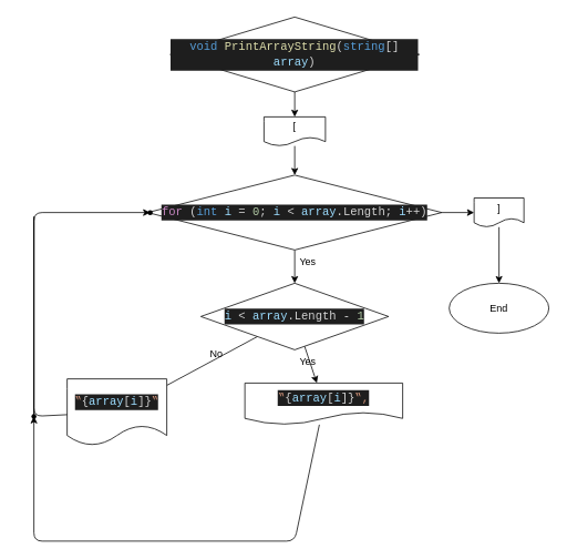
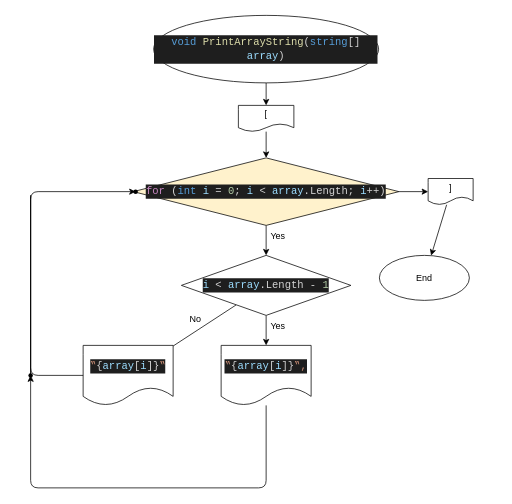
  <mxCell id="0" />
  <mxCell id="1" parent="0" />
  <mxCell id="2" value="" style="edgeStyle=none;html=1;" edge="1" parent="1" source="3" target="5"><mxGeometry relative="1" as="geometry" /></mxCell>
- <mxCell id="3" value="&lt;div style=&quot;color: rgb(212 , 212 , 212) ; background-color: rgb(30 , 30 , 30) ; font-family: &amp;#34;consolas&amp;#34; , &amp;#34;courier new&amp;#34; , monospace ; font-size: 14px ; line-height: 19px&quot;&gt;&lt;span style=&quot;color: #569cd6&quot;&gt;void&lt;/span&gt; &lt;span style=&quot;color: #dcdcaa&quot;&gt;PrintArrayString&lt;/span&gt;(&lt;span style=&quot;color: #569cd6&quot;&gt;string&lt;/span&gt;[] &lt;span style=&quot;color: #9cdcfe&quot;&gt;array&lt;/span&gt;)&lt;/div&gt;" style="rhombus;whiteSpace=wrap;html=1;" vertex="1" parent="1"><mxGeometry x="204" y="20" width="300" height="90" as="geometry" /></mxCell>
+ <mxCell id="3" value="&lt;div style=&quot;color: rgb(212 , 212 , 212) ; background-color: rgb(30 , 30 , 30) ; font-family: &amp;#34;consolas&amp;#34; , &amp;#34;courier new&amp;#34; , monospace ; font-size: 14px ; line-height: 19px&quot;&gt;&lt;span style=&quot;color: #569cd6&quot;&gt;void&lt;/span&gt; &lt;span style=&quot;color: #dcdcaa&quot;&gt;PrintArrayString&lt;/span&gt;(&lt;span style=&quot;color: #569cd6&quot;&gt;string&lt;/span&gt;[] &lt;span style=&quot;color: #9cdcfe&quot;&gt;array&lt;/span&gt;)&lt;/div&gt;" style="ellipse;whiteSpace=wrap;html=1;" vertex="1" parent="1"><mxGeometry x="204" y="20" width="300" height="90" as="geometry" /></mxCell>
  <mxCell id="4" value="" style="edgeStyle=none;html=1;" edge="1" parent="1" source="5" target="8"><mxGeometry relative="1" as="geometry" /></mxCell>
  <mxCell id="5" value="[" style="shape=document;whiteSpace=wrap;html=1;boundedLbl=1;" vertex="1" parent="1"><mxGeometry x="317" y="140" width="74" height="35" as="geometry" /></mxCell>
  <mxCell id="6" value="" style="edgeStyle=none;html=1;" edge="1" parent="1" source="8" target="11"><mxGeometry relative="1" as="geometry" /></mxCell>
  <mxCell id="7" value="" style="edgeStyle=none;html=1;" edge="1" parent="1" source="8" target="23"><mxGeometry relative="1" as="geometry" /></mxCell>
- <mxCell id="8" value="&lt;div style=&quot;color: rgb(212 , 212 , 212) ; background-color: rgb(30 , 30 , 30) ; font-family: &amp;#34;consolas&amp;#34; , &amp;#34;courier new&amp;#34; , monospace ; font-size: 14px ; line-height: 19px&quot;&gt;&lt;span style=&quot;color: #c586c0&quot;&gt;for&lt;/span&gt; (&lt;span style=&quot;color: #569cd6&quot;&gt;int&lt;/span&gt; &lt;span style=&quot;color: #9cdcfe&quot;&gt;i&lt;/span&gt; = &lt;span style=&quot;color: #b5cea8&quot;&gt;0&lt;/span&gt;; &lt;span style=&quot;color: #9cdcfe&quot;&gt;i&lt;/span&gt; &amp;lt; &lt;span style=&quot;color: #9cdcfe&quot;&gt;array&lt;/span&gt;.Length; &lt;span style=&quot;color: #9cdcfe&quot;&gt;i&lt;/span&gt;++)&lt;/div&gt;" style="rhombus;whiteSpace=wrap;html=1;" vertex="1" parent="1"><mxGeometry x="177" y="210" width="354" height="90" as="geometry" /></mxCell>
+ <mxCell id="8" value="&lt;div style=&quot;color: rgb(212 , 212 , 212) ; background-color: rgb(30 , 30 , 30) ; font-family: &amp;#34;consolas&amp;#34; , &amp;#34;courier new&amp;#34; , monospace ; font-size: 14px ; line-height: 19px&quot;&gt;&lt;span style=&quot;color: #c586c0&quot;&gt;for&lt;/span&gt; (&lt;span style=&quot;color: #569cd6&quot;&gt;int&lt;/span&gt; &lt;span style=&quot;color: #9cdcfe&quot;&gt;i&lt;/span&gt; = &lt;span style=&quot;color: #b5cea8&quot;&gt;0&lt;/span&gt;; &lt;span style=&quot;color: #9cdcfe&quot;&gt;i&lt;/span&gt; &amp;lt; &lt;span style=&quot;color: #9cdcfe&quot;&gt;array&lt;/span&gt;.Length; &lt;span style=&quot;color: #9cdcfe&quot;&gt;i&lt;/span&gt;++)&lt;/div&gt;" style="rhombus;whiteSpace=wrap;html=1;fillColor=#fff2cc;" vertex="1" parent="1"><mxGeometry x="177" y="210" width="354" height="90" as="geometry" /></mxCell>
  <mxCell id="9" value="" style="edgeStyle=none;html=1;" edge="1" parent="1" source="11" target="13"><mxGeometry relative="1" as="geometry" /></mxCell>
  <mxCell id="10" value="" style="edgeStyle=none;html=1;endArrow=none;" edge="1" parent="1" source="11" target="15"><mxGeometry relative="1" as="geometry" /></mxCell>
  <mxCell id="11" value="&lt;div style=&quot;color: rgb(212 , 212 , 212) ; background-color: rgb(30 , 30 , 30) ; font-family: &amp;#34;consolas&amp;#34; , &amp;#34;courier new&amp;#34; , monospace ; font-size: 14px ; line-height: 19px&quot;&gt;&lt;span style=&quot;color: #9cdcfe&quot;&gt;i&lt;/span&gt; &amp;lt; &lt;span style=&quot;color: #9cdcfe&quot;&gt;array&lt;/span&gt;.Length - &lt;span style=&quot;color: #b5cea8&quot;&gt;1&lt;/span&gt;&lt;/div&gt;" style="rhombus;whiteSpace=wrap;html=1;" vertex="1" parent="1"><mxGeometry x="241" y="340" width="226" height="80" as="geometry" /></mxCell>
  <mxCell id="12" value="" style="edgeStyle=none;html=1;" edge="1" parent="1" source="13" target="20"><mxGeometry relative="1" as="geometry"><Array as="points"><mxPoint x="354" y="650" /><mxPoint x="40" y="650" /></Array></mxGeometry></mxCell>
- <mxCell id="13" value="&lt;div style=&quot;color: rgb(212 , 212 , 212) ; background-color: rgb(30 , 30 , 30) ; font-family: &amp;#34;consolas&amp;#34; , &amp;#34;courier new&amp;#34; , monospace ; font-size: 14px ; line-height: 19px&quot;&gt;&lt;span style=&quot;color: #ce9178&quot;&gt;‟&lt;/span&gt;{&lt;span style=&quot;color: #9cdcfe&quot;&gt;array&lt;/span&gt;[&lt;span style=&quot;color: #9cdcfe&quot;&gt;i&lt;/span&gt;]}&lt;span style=&quot;color: #ce9178&quot;&gt;‟,&lt;/span&gt;&lt;/div&gt;" style="shape=document;whiteSpace=wrap;html=1;boundedLbl=1;" vertex="1" parent="1"><mxGeometry x="294" y="460" width="190" height="50" as="geometry" /></mxCell>
+ <mxCell id="13" value="&lt;div style=&quot;color: rgb(212 , 212 , 212) ; background-color: rgb(30 , 30 , 30) ; font-family: &amp;#34;consolas&amp;#34; , &amp;#34;courier new&amp;#34; , monospace ; font-size: 14px ; line-height: 19px&quot;&gt;&lt;span style=&quot;color: #ce9178&quot;&gt;‟&lt;/span&gt;{&lt;span style=&quot;color: #9cdcfe&quot;&gt;array&lt;/span&gt;[&lt;span style=&quot;color: #9cdcfe&quot;&gt;i&lt;/span&gt;]}&lt;span style=&quot;color: #ce9178&quot;&gt;‟,&lt;/span&gt;&lt;/div&gt;" style="shape=document;whiteSpace=wrap;html=1;boundedLbl=1;" vertex="1" parent="1"><mxGeometry x="294" y="460" width="120" height="80" as="geometry" /></mxCell>
  <mxCell id="14" value="" style="edgeStyle=none;html=1;startArrow=none;" edge="1" parent="1" source="20" target="19"><mxGeometry relative="1" as="geometry"><Array as="points"><mxPoint x="40" y="255" /></Array></mxGeometry></mxCell>
- <mxCell id="15" value="&lt;div style=&quot;color: rgb(212 , 212 , 212) ; background-color: rgb(30 , 30 , 30) ; font-family: &amp;#34;consolas&amp;#34; , &amp;#34;courier new&amp;#34; , monospace ; font-size: 14px ; line-height: 19px&quot;&gt;&lt;span style=&quot;color: #ce9178&quot;&gt;‟&lt;/span&gt;{&lt;span style=&quot;color: #9cdcfe&quot;&gt;array&lt;/span&gt;[&lt;span style=&quot;color: #9cdcfe&quot;&gt;i&lt;/span&gt;]}&lt;span style=&quot;color: #ce9178&quot;&gt;‟&lt;/span&gt;&lt;/div&gt;" style="shape=document;whiteSpace=wrap;html=1;boundedLbl=1;" vertex="1" parent="1"><mxGeometry x="80" y="455" width="120" height="80" as="geometry" /></mxCell>
+ <mxCell id="15" value="&lt;div style=&quot;color: rgb(212 , 212 , 212) ; background-color: rgb(30 , 30 , 30) ; font-family: &amp;#34;consolas&amp;#34; , &amp;#34;courier new&amp;#34; , monospace ; font-size: 14px ; line-height: 19px&quot;&gt;&lt;span style=&quot;color: #ce9178&quot;&gt;‟&lt;/span&gt;{&lt;span style=&quot;color: #9cdcfe&quot;&gt;array&lt;/span&gt;[&lt;span style=&quot;color: #9cdcfe&quot;&gt;i&lt;/span&gt;]}&lt;span style=&quot;color: #ce9178&quot;&gt;‟&lt;/span&gt;&lt;/div&gt;" style="shape=document;whiteSpace=wrap;html=1;boundedLbl=1;" vertex="1" parent="1"><mxGeometry x="110" y="460" width="120" height="80" as="geometry" /></mxCell>
  <mxCell id="16" value="Yes" style="text;html=1;strokeColor=none;fillColor=none;align=center;verticalAlign=middle;whiteSpace=wrap;rounded=0;" vertex="1" parent="1"><mxGeometry x="340" y="300" width="60" height="30" as="geometry" /></mxCell>
  <mxCell id="17" value="Yes" style="text;html=1;strokeColor=none;fillColor=none;align=center;verticalAlign=middle;whiteSpace=wrap;rounded=0;" vertex="1" parent="1"><mxGeometry x="340" y="420" width="60" height="30" as="geometry" /></mxCell>
  <mxCell id="18" value="No" style="text;html=1;strokeColor=none;fillColor=none;align=center;verticalAlign=middle;whiteSpace=wrap;rounded=0;" vertex="1" parent="1"><mxGeometry x="230" y="410" width="60" height="30" as="geometry" /></mxCell>
  <mxCell id="19" value="" style="shape=waypoint;sketch=0;size=6;pointerEvents=1;points=[];fillColor=default;resizable=0;rotatable=0;perimeter=centerPerimeter;snapToPoint=1;" vertex="1" parent="1"><mxGeometry x="160" y="235" width="40" height="40" as="geometry" /></mxCell>
  <mxCell id="20" value="" style="shape=waypoint;sketch=0;size=6;pointerEvents=1;points=[];fillColor=default;resizable=0;rotatable=0;perimeter=centerPerimeter;snapToPoint=1;" vertex="1" parent="1"><mxGeometry x="20" y="480" width="40" height="40" as="geometry" /></mxCell>
  <mxCell id="21" value="" style="edgeStyle=none;html=1;endArrow=none;" edge="1" parent="1" source="15" target="20"><mxGeometry relative="1" as="geometry"><mxPoint x="110" y="500" as="sourcePoint" /><mxPoint x="180" y="255" as="targetPoint" /><Array as="points"><mxPoint x="40" y="500" /><mxPoint x="40" y="255" /></Array></mxGeometry></mxCell>
  <mxCell id="22" value="" style="edgeStyle=none;html=1;" edge="1" parent="1" source="23" target="24"><mxGeometry relative="1" as="geometry" /></mxCell>
  <mxCell id="23" value="]" style="shape=document;whiteSpace=wrap;html=1;boundedLbl=1;" vertex="1" parent="1"><mxGeometry x="570" y="237.5" width="60" height="35" as="geometry" /></mxCell>
- <mxCell id="24" value="End" style="ellipse;whiteSpace=wrap;html=1;" vertex="1" parent="1"><mxGeometry x="540" y="340" width="120" height="60" as="geometry" /></mxCell>
+ <mxCell id="24" value="End" style="ellipse;whiteSpace=wrap;html=1;" vertex="1" parent="1"><mxGeometry x="505" y="340" width="120" height="60" as="geometry" /></mxCell>
